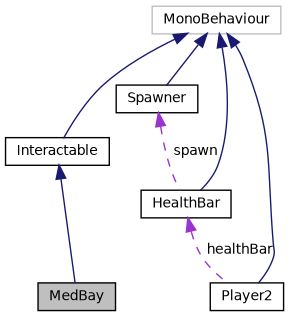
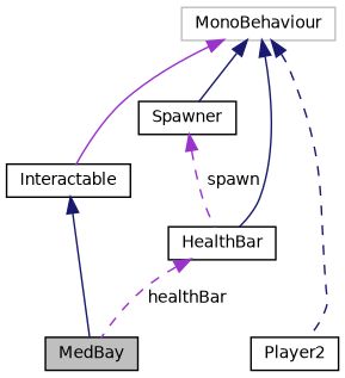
  digraph {
    node [color=black fillcolor=white fontname=Helvetica fontsize=10 shape=record style=filled]
    edge [color=midnightblue dir=back fontname=Helvetica fontsize=10 labelfontname=Helvetica labelfontsize=10 style=solid]
    n1 [fillcolor=grey75 fontcolor=black height=0.2 label=MedBay width=0.4]
    n2 [height=0.2 label=Interactable width=0.4]
    n3 [color=grey75 height=0.2 label=MonoBehaviour width=0.4]
    n4 [height=0.2 label=Player2 width=0.4]
    n5 [height=0.2 label=HealthBar width=0.4]
    n6 [height=0.2 label=Spawner width=0.4]
    n2 -> n1
-   n3 -> n2
-   n3 -> n4
+   n3 -> n2 [color=darkorchid3]
+   n3 -> n4 [style=dashed]
    n3 -> n5
    n3 -> n6
-   n5 -> n4 [color=darkorchid3 label=" healthBar" style=dashed]
+   n5 -> n1 [color=darkorchid3 label=" healthBar" style=dashed]
    n6 -> n5 [color=darkorchid3 label=" spawn" style=dashed]
  }
